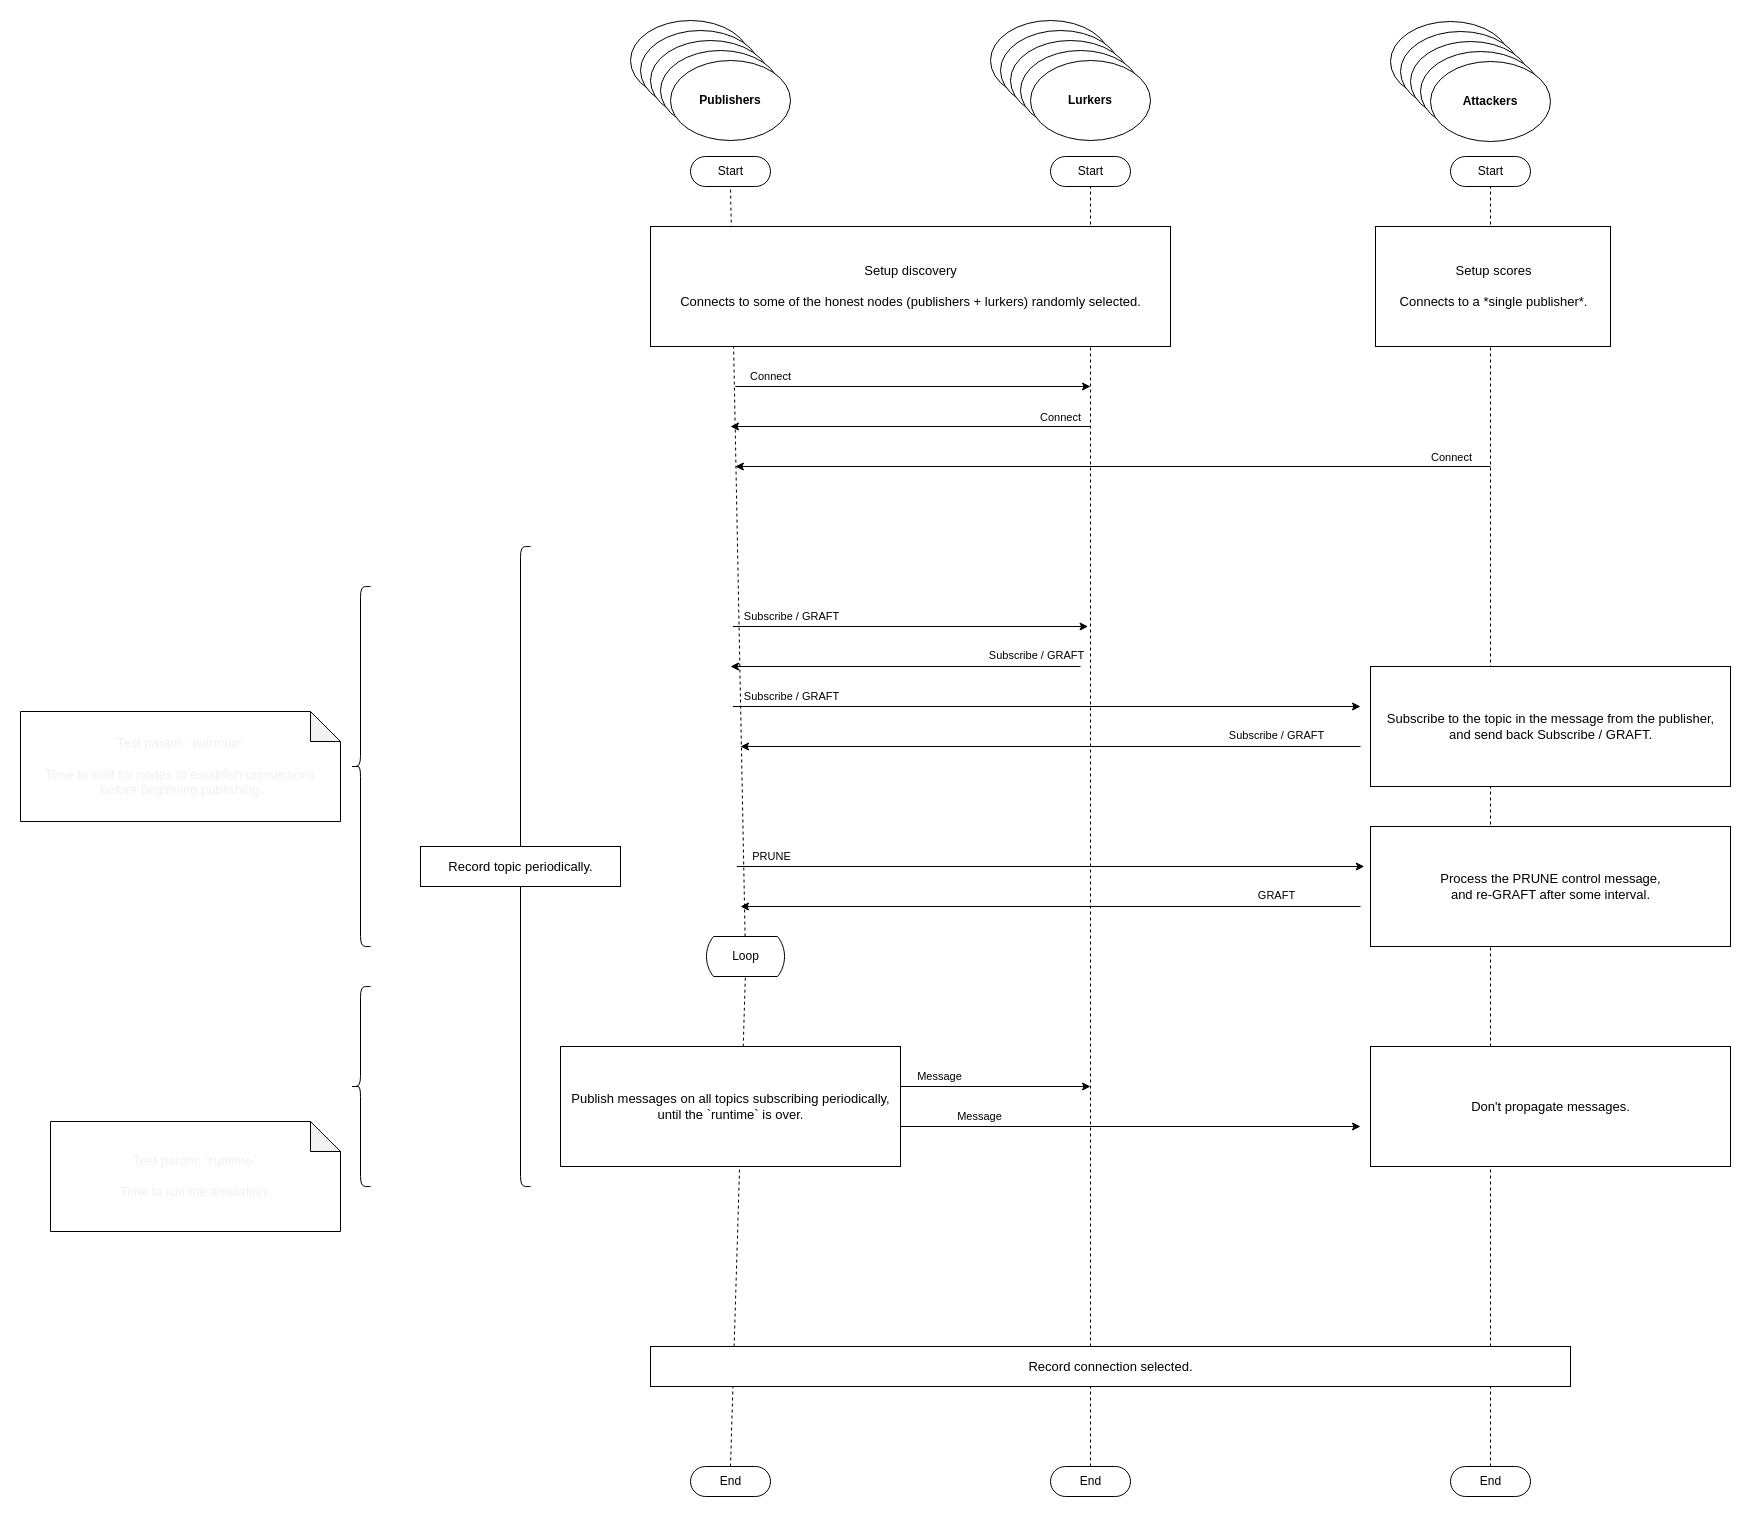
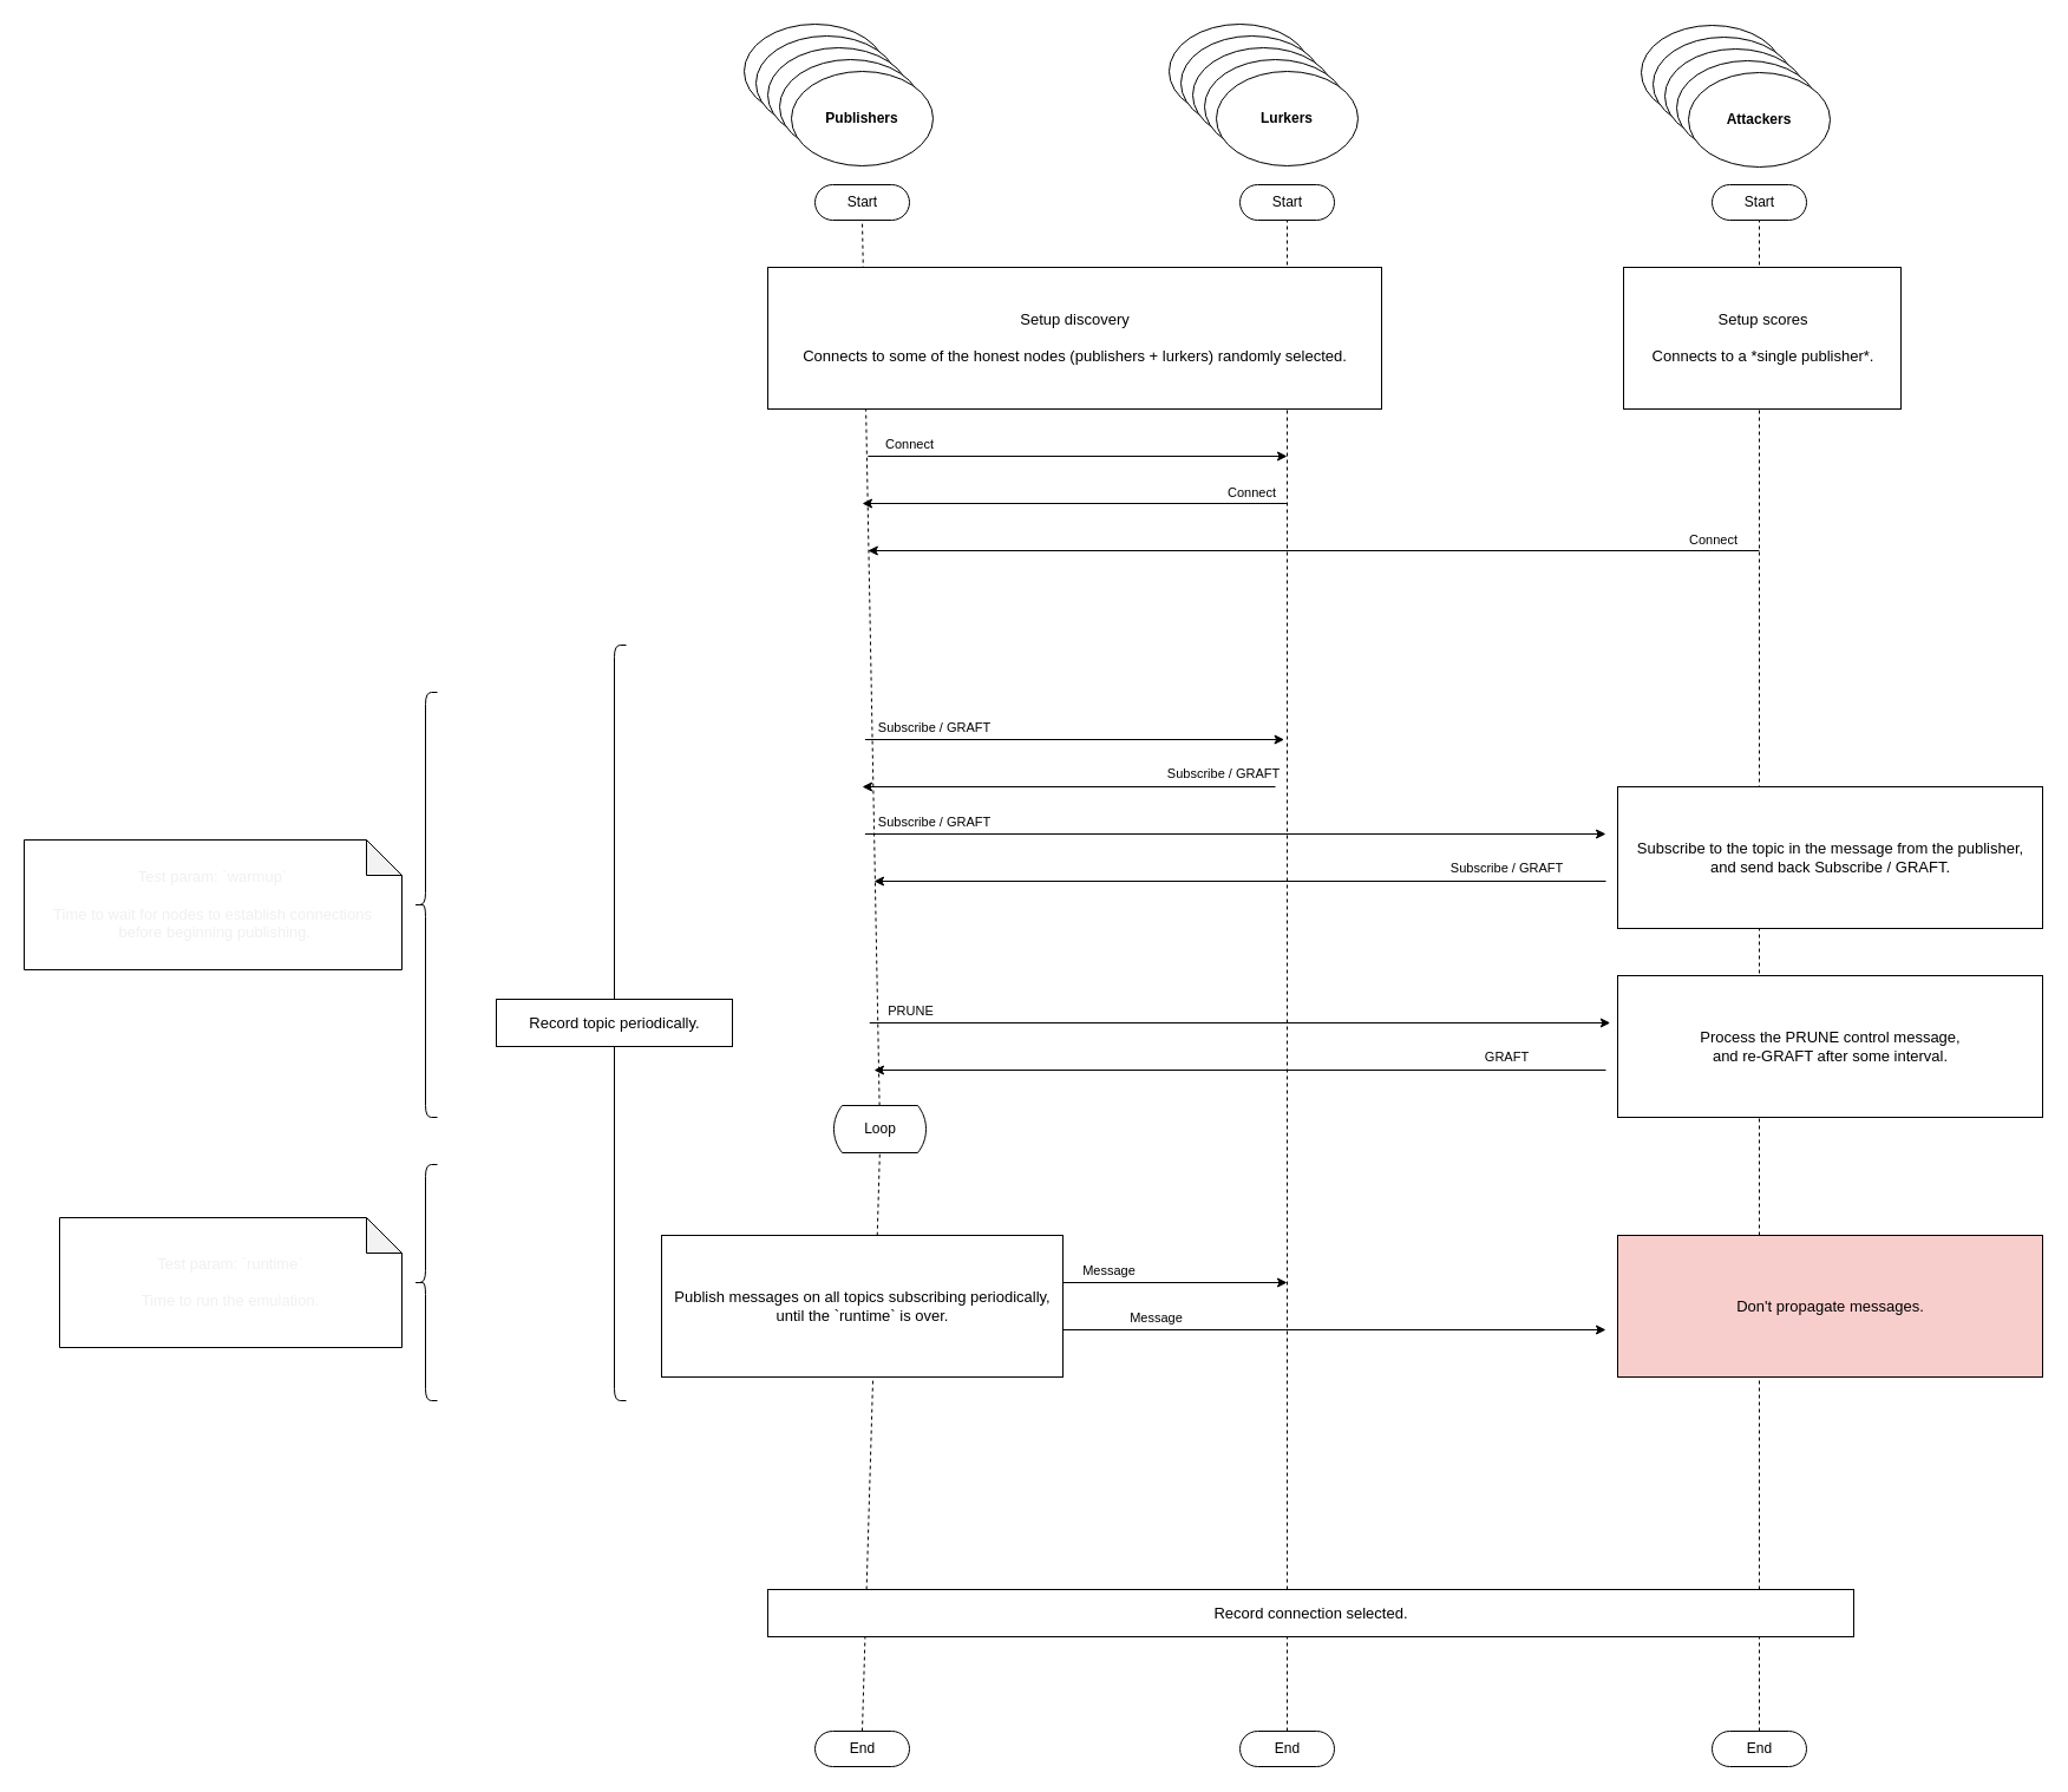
  <mxCell id="0" />
  <mxCell id="1" parent="0" />
  <mxCell id="2" value="" style="endArrow=none;dashed=1;html=1;fontSize=12;startArrow=none;entryX=0.5;entryY=0.5;entryDx=0;entryDy=15;entryPerimeter=0;" edge="1" parent="1" target="55"><mxGeometry width="50" height="50" relative="1" as="geometry"><mxPoint x="730" y="1466" as="sourcePoint" /><mxPoint x="730" y="186" as="targetPoint" /></mxGeometry></mxCell>
  <mxCell id="3" value="" style="endArrow=none;dashed=1;html=1;fontSize=12;startArrow=none;entryX=0.5;entryY=0.5;entryDx=0;entryDy=15;entryPerimeter=0;" edge="1" parent="1" target="28"><mxGeometry width="50" height="50" relative="1" as="geometry"><mxPoint y="1466" as="sourcePoint" x="1490" /><mxPoint x="1100" y="196" as="targetPoint" /></mxGeometry></mxCell>
  <mxCell id="4" value="" style="endArrow=none;dashed=1;html=1;fontSize=12;startArrow=none;entryX=0.5;entryY=0.5;entryDx=0;entryDy=15;entryPerimeter=0;" parent="1" target="13" edge="1" source="55"><mxGeometry width="50" height="50" relative="1" as="geometry"><mxPoint x="730" y="1306" as="sourcePoint" /><mxPoint x="740" y="316" as="targetPoint" /></mxGeometry></mxCell>
  <mxCell id="5" value="Test param: `warmup`&lt;br&gt;&lt;br&gt;Time to wait for nodes to establish connections&lt;br&gt;&amp;nbsp;before beginning publishing." style="shape=note;whiteSpace=wrap;html=1;backgroundOutline=1;darkOpacity=0.05;fontColor=#F0F0F0;fontSize=13;" parent="1" vertex="1"><mxGeometry x="20" y="711" width="320" height="110" as="geometry" /></mxCell>
  <mxCell id="6" value="Publishers" style="ellipse;whiteSpace=wrap;html=1;fontStyle=1" parent="1" vertex="1"><mxGeometry x="630" y="20" width="120" height="80" as="geometry" /></mxCell>
  <mxCell id="7" value="Lurkers" style="ellipse;whiteSpace=wrap;html=1;fontStyle=1" parent="1" vertex="1"><mxGeometry x="990" y="20" width="120" height="80" as="geometry" /></mxCell>
  <mxCell id="8" value="" style="endArrow=classic;html=1;exitX=1;exitY=0;exitDx=0;exitDy=0;" parent="1" edge="1"><mxGeometry width="50" height="50" relative="1" as="geometry"><mxPoint x="734.856" y="385.996" as="sourcePoint" /><mxPoint x="1090" y="386" as="targetPoint" /></mxGeometry></mxCell>
  <mxCell id="9" value="Connect" style="edgeLabel;html=1;align=center;verticalAlign=middle;resizable=0;points=[];" vertex="1" connectable="0" parent="8"><mxGeometry x="-0.706" y="-1" relative="1" as="geometry"><mxPoint x="-17" y="-11" as="offset" /></mxGeometry></mxCell>
  <mxCell id="10" value="Subscribe to the topic in the message from the publisher, &lt;br&gt;and send back Subscribe / GRAFT." style="html=1;dashed=0;whitespace=wrap;fontSize=13;" parent="1" vertex="1"><mxGeometry x="1370" y="666" width="360" height="120" as="geometry" /></mxCell>
  <mxCell id="11" value="" style="endArrow=classic;html=1;entryX=1;entryY=1;entryDx=0;entryDy=0;" parent="1" edge="1"><mxGeometry width="50" height="50" relative="1" as="geometry"><mxPoint y="466" as="sourcePoint" x="1490" /><mxPoint x="734.856" y="466.004" as="targetPoint" /></mxGeometry></mxCell>
  <mxCell id="12" value="Connect" style="edgeLabel;html=1;align=center;verticalAlign=middle;resizable=0;points=[];" vertex="1" connectable="0" parent="11"><mxGeometry x="-0.954" y="2" relative="1" as="geometry"><mxPoint x="-23" y="-12" as="offset" /></mxGeometry></mxCell>
  <mxCell id="13" value="Start" style="html=1;dashed=0;whitespace=wrap;shape=mxgraph.dfd.start" vertex="1" parent="1"><mxGeometry x="690" y="156" width="80" height="30" as="geometry" /></mxCell>
  <mxCell id="14" value="Publishers" style="ellipse;whiteSpace=wrap;html=1;fontStyle=1" vertex="1" parent="1"><mxGeometry x="640" y="30" width="120" height="80" as="geometry" /></mxCell>
  <mxCell id="15" value="Publishers" style="ellipse;whiteSpace=wrap;html=1;fontStyle=1" vertex="1" parent="1"><mxGeometry x="650" y="40" width="120" height="80" as="geometry" /></mxCell>
  <mxCell id="16" value="Publishers" style="ellipse;whiteSpace=wrap;html=1;fontStyle=1" vertex="1" parent="1"><mxGeometry x="660" y="50" width="120" height="80" as="geometry" /></mxCell>
  <mxCell id="17" value="Publishers" style="ellipse;whiteSpace=wrap;html=1;fontStyle=1" vertex="1" parent="1"><mxGeometry x="670" y="60" width="120" height="80" as="geometry" /></mxCell>
  <mxCell id="18" value="Lurkers" style="ellipse;whiteSpace=wrap;html=1;fontStyle=1" vertex="1" parent="1"><mxGeometry x="1000" y="30" width="120" height="80" as="geometry" /></mxCell>
  <mxCell id="19" value="Lurkers" style="ellipse;whiteSpace=wrap;html=1;fontStyle=1" vertex="1" parent="1"><mxGeometry x="1010" y="40" width="120" height="80" as="geometry" /></mxCell>
  <mxCell id="20" value="Lurkers" style="ellipse;whiteSpace=wrap;html=1;fontStyle=1" vertex="1" parent="1"><mxGeometry x="1020" y="50" width="120" height="80" as="geometry" /></mxCell>
  <mxCell id="21" value="Lurkers" style="ellipse;whiteSpace=wrap;html=1;fontStyle=1" vertex="1" parent="1"><mxGeometry x="1030" y="60" width="120" height="80" as="geometry" /></mxCell>
  <mxCell id="22" value="Attackers" style="ellipse;whiteSpace=wrap;html=1;fontStyle=1" vertex="1" parent="1"><mxGeometry x="1390" y="21" width="120" height="80" as="geometry" /></mxCell>
  <mxCell id="23" value="Attackers" style="ellipse;whiteSpace=wrap;html=1;fontStyle=1" vertex="1" parent="1"><mxGeometry x="1400" y="31" width="120" height="80" as="geometry" /></mxCell>
  <mxCell id="24" value="Attackers" style="ellipse;whiteSpace=wrap;html=1;fontStyle=1" vertex="1" parent="1"><mxGeometry x="1410" y="41" width="120" height="80" as="geometry" /></mxCell>
  <mxCell id="25" value="Attackers" style="ellipse;whiteSpace=wrap;html=1;fontStyle=1" vertex="1" parent="1"><mxGeometry x="1420" y="51" width="120" height="80" as="geometry" /></mxCell>
  <mxCell id="26" value="Attackers" style="ellipse;whiteSpace=wrap;html=1;fontStyle=1" vertex="1" parent="1"><mxGeometry x="1430" y="61" width="120" height="80" as="geometry" /></mxCell>
  <mxCell id="27" value="Start" style="html=1;dashed=0;whitespace=wrap;shape=mxgraph.dfd.start" vertex="1" parent="1"><mxGeometry x="1050" y="156" width="80" height="30" as="geometry" /></mxCell>
  <mxCell id="28" value="Start" style="html=1;dashed=0;whitespace=wrap;shape=mxgraph.dfd.start" vertex="1" parent="1"><mxGeometry x="1450" y="156" width="80" height="30" as="geometry" /></mxCell>
  <mxCell id="29" value="" style="endArrow=none;dashed=1;html=1;fontSize=12;startArrow=none;entryX=0.5;entryY=0.5;entryDx=0;entryDy=15;entryPerimeter=0;" edge="1" parent="1" target="27"><mxGeometry width="50" height="50" relative="1" as="geometry"><mxPoint x="1090" y="1466" as="sourcePoint" /><mxPoint x="740" y="196" as="targetPoint" /></mxGeometry></mxCell>
  <mxCell id="30" value="Setup discovery&lt;br&gt;&lt;br&gt;Connects to some of the honest nodes (publishers + lurkers) randomly selected." style="html=1;dashed=0;whitespace=wrap;fontSize=13;" parent="1" vertex="1"><mxGeometry x="650" y="226" width="520" height="120" as="geometry" /></mxCell>
  <mxCell id="31" value="Setup scores&lt;br&gt;&lt;br&gt;Connects to a *single publisher*." style="html=1;dashed=0;whitespace=wrap;fontSize=13;" vertex="1" parent="1"><mxGeometry x="1375" y="226" width="235" height="120" as="geometry" /></mxCell>
  <mxCell id="32" value="" style="endArrow=classic;html=1;exitX=1;exitY=0;exitDx=0;exitDy=0;" edge="1" parent="1"><mxGeometry width="50" height="50" relative="1" as="geometry"><mxPoint x="732.426" y="625.996" as="sourcePoint" /><mxPoint x="1087.57" y="626" as="targetPoint" /></mxGeometry></mxCell>
  <mxCell id="33" value="Subscribe / GRAFT" style="edgeLabel;html=1;align=center;verticalAlign=middle;resizable=0;points=[];" vertex="1" connectable="0" parent="32"><mxGeometry x="-0.706" y="-1" relative="1" as="geometry"><mxPoint x="6" y="-11" as="offset" /></mxGeometry></mxCell>
  <mxCell id="34" value="" style="endArrow=classic;html=1;entryX=1;entryY=1;entryDx=0;entryDy=0;" edge="1" parent="1"><mxGeometry width="50" height="50" relative="1" as="geometry"><mxPoint x="1090" y="426" as="sourcePoint" /><mxPoint x="729.996" y="426.004" as="targetPoint" /></mxGeometry></mxCell>
  <mxCell id="35" value="Connect" style="edgeLabel;html=1;align=center;verticalAlign=middle;resizable=0;points=[];" vertex="1" connectable="0" parent="34"><mxGeometry x="-0.954" y="2" relative="1" as="geometry"><mxPoint x="-23" y="-12" as="offset" /></mxGeometry></mxCell>
  <mxCell id="36" value="" style="endArrow=classic;html=1;exitX=1;exitY=0;exitDx=0;exitDy=0;" edge="1" parent="1"><mxGeometry width="50" height="50" relative="1" as="geometry"><mxPoint x="732.426" y="705.996" as="sourcePoint" /><mxPoint x="1360" y="706" as="targetPoint" /></mxGeometry></mxCell>
  <mxCell id="37" value="Subscribe / GRAFT" style="edgeLabel;html=1;align=center;verticalAlign=middle;resizable=0;points=[];" vertex="1" connectable="0" parent="36"><mxGeometry x="-0.706" y="-1" relative="1" as="geometry"><mxPoint x="-34" y="-11" as="offset" /></mxGeometry></mxCell>
  <mxCell id="38" value="" style="endArrow=classic;html=1;" edge="1" parent="1"><mxGeometry width="50" height="50" relative="1" as="geometry"><mxPoint x="1080" y="666" as="sourcePoint" /><mxPoint x="730" y="666" as="targetPoint" /></mxGeometry></mxCell>
  <mxCell id="39" value="Subscribe / GRAFT" style="edgeLabel;html=1;align=center;verticalAlign=middle;resizable=0;points=[];" vertex="1" connectable="0" parent="38"><mxGeometry x="-0.706" y="-1" relative="1" as="geometry"><mxPoint x="6" y="-11" as="offset" /></mxGeometry></mxCell>
  <mxCell id="40" value="" style="endArrow=classic;html=1;" edge="1" parent="1"><mxGeometry width="50" height="50" relative="1" as="geometry"><mxPoint x="1360" y="746" as="sourcePoint" /><mxPoint x="740" y="746" as="targetPoint" /></mxGeometry></mxCell>
  <mxCell id="41" value="Subscribe / GRAFT" style="edgeLabel;html=1;align=center;verticalAlign=middle;resizable=0;points=[];" vertex="1" connectable="0" parent="40"><mxGeometry x="-0.706" y="-1" relative="1" as="geometry"><mxPoint x="6" y="-11" as="offset" /></mxGeometry></mxCell>
  <mxCell id="42" value="" style="endArrow=classic;html=1;exitX=1;exitY=0;exitDx=0;exitDy=0;" edge="1" parent="1"><mxGeometry width="50" height="50" relative="1" as="geometry"><mxPoint x="736.216" y="865.996" as="sourcePoint" /><mxPoint x="1363.79" y="866" as="targetPoint" /></mxGeometry></mxCell>
  <mxCell id="43" value="PRUNE" style="edgeLabel;html=1;align=center;verticalAlign=middle;resizable=0;points=[];" vertex="1" connectable="0" parent="42"><mxGeometry x="-0.706" y="-1" relative="1" as="geometry"><mxPoint x="-58" y="-11" as="offset" /></mxGeometry></mxCell>
  <mxCell id="44" value="Process the PRUNE control message, &lt;br&gt;and re-GRAFT after some interval." style="html=1;dashed=0;whitespace=wrap;fontSize=13;" vertex="1" parent="1"><mxGeometry x="1370" width="360" height="120" as="geometry" y="826" /></mxCell>
  <mxCell id="45" value="" style="endArrow=classic;html=1;" edge="1" parent="1"><mxGeometry width="50" height="50" relative="1" as="geometry"><mxPoint x="1360" y="906" as="sourcePoint" /><mxPoint x="740" y="906" as="targetPoint" /></mxGeometry></mxCell>
  <mxCell id="46" value="GRAFT" style="edgeLabel;html=1;align=center;verticalAlign=middle;resizable=0;points=[];" vertex="1" connectable="0" parent="45"><mxGeometry x="-0.706" y="-1" relative="1" as="geometry"><mxPoint x="6" y="-11" as="offset" /></mxGeometry></mxCell>
  <mxCell id="47" value="Publish messages on all topics subscribing periodically, &lt;br&gt;until the `runtime` is over." style="html=1;dashed=0;whitespace=wrap;fontSize=13;" vertex="1" parent="1"><mxGeometry x="560" y="1046" width="340" height="120" as="geometry" /></mxCell>
  <mxCell id="48" value="" style="shape=curlyBracket;whiteSpace=wrap;html=1;rounded=1;" vertex="1" parent="1"><mxGeometry x="350" y="586" width="20" height="360" as="geometry" /></mxCell>
  <mxCell id="49" value="" style="shape=curlyBracket;whiteSpace=wrap;html=1;rounded=1;" vertex="1" parent="1"><mxGeometry x="350" y="986" width="20" height="200" as="geometry" /></mxCell>
  <mxCell id="50" value="" style="endArrow=classic;html=1;exitX=1;exitY=0;exitDx=0;exitDy=0;" edge="1" parent="1"><mxGeometry width="50" height="50" relative="1" as="geometry"><mxPoint x="899.996" y="1085.996" as="sourcePoint" /><mxPoint x="1090" y="1086" as="targetPoint" /></mxGeometry></mxCell>
  <mxCell id="51" value="Message" style="edgeLabel;html=1;align=center;verticalAlign=middle;resizable=0;points=[];" vertex="1" connectable="0" parent="50"><mxGeometry x="-0.706" y="-1" relative="1" as="geometry"><mxPoint x="11" y="-11" as="offset" /></mxGeometry></mxCell>
  <mxCell id="52" value="" style="endArrow=classic;html=1;exitX=1;exitY=0;exitDx=0;exitDy=0;" edge="1" parent="1"><mxGeometry width="50" height="50" relative="1" as="geometry"><mxPoint x="899.996" y="1125.996" as="sourcePoint" /><mxPoint x="1360" y="1126" as="targetPoint" /></mxGeometry></mxCell>
  <mxCell id="53" value="Message" style="edgeLabel;html=1;align=center;verticalAlign=middle;resizable=0;points=[];" vertex="1" connectable="0" parent="52"><mxGeometry x="-0.706" y="-1" relative="1" as="geometry"><mxPoint x="11" y="-11" as="offset" /></mxGeometry></mxCell>
- <mxCell id="54" value="Don't propagate messages." style="html=1;dashed=0;whitespace=wrap;fontSize=13;" vertex="1" parent="1"><mxGeometry x="1370" y="1046" width="360" height="120" as="geometry" /></mxCell>
+ <mxCell id="54" value="Don't propagate messages." style="html=1;dashed=0;whitespace=wrap;fontSize=13;fillColor=#f8cecc;" vertex="1" parent="1"><mxGeometry x="1370" y="1046" width="360" height="120" as="geometry" /></mxCell>
  <mxCell id="55" value="Loop" style="html=1;dashed=0;whitespace=wrap;shape=mxgraph.dfd.loop" vertex="1" parent="1"><mxGeometry x="705" y="936" width="80" height="40" as="geometry" /></mxCell>
- <mxCell id="56" value="Test param: `runtime`&lt;br&gt;&lt;br&gt;Time to run the emulation." style="shape=note;whiteSpace=wrap;html=1;backgroundOutline=1;darkOpacity=0.05;fontColor=#F0F0F0;fontSize=13;" vertex="1" parent="1"><mxGeometry x="50" y="1121" width="290" height="110" as="geometry" /></mxCell>
+ <mxCell id="56" value="Test param: `runtime`&lt;br&gt;&lt;br&gt;Time to run the emulation." style="shape=note;whiteSpace=wrap;html=1;backgroundOutline=1;darkOpacity=0.05;fontColor=#F0F0F0;fontSize=13;" vertex="1" parent="1"><mxGeometry x="50" y="1031" width="290" height="110" as="geometry" /></mxCell>
  <mxCell id="57" value="Record connection selected." style="html=1;dashed=0;whitespace=wrap;fontSize=13;" vertex="1" parent="1"><mxGeometry x="650" y="1346" width="920" height="40" as="geometry" /></mxCell>
  <mxCell id="58" value="End" style="html=1;dashed=0;whitespace=wrap;shape=mxgraph.dfd.start" vertex="1" parent="1"><mxGeometry x="690" y="1466" width="80" height="30" as="geometry" /></mxCell>
  <mxCell id="59" value="End" style="html=1;dashed=0;whitespace=wrap;shape=mxgraph.dfd.start" vertex="1" parent="1"><mxGeometry x="1050" y="1466" width="80" height="30" as="geometry" /></mxCell>
  <mxCell id="60" value="End" style="html=1;dashed=0;whitespace=wrap;shape=mxgraph.dfd.start" vertex="1" parent="1"><mxGeometry x="1450" y="1466" width="80" height="30" as="geometry" /></mxCell>
  <mxCell id="61" value="" style="shape=curlyBracket;whiteSpace=wrap;html=1;rounded=1;" vertex="1" parent="1"><mxGeometry x="510" y="546" width="20" height="640" as="geometry" /></mxCell>
  <mxCell id="62" value="&lt;span&gt;Record topic periodically.&lt;/span&gt;" style="html=1;dashed=0;whitespace=wrap;fontSize=13;" vertex="1" parent="1"><mxGeometry x="420" y="846" width="200" height="40" as="geometry" /></mxCell>
